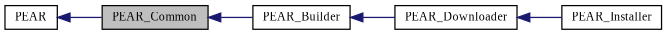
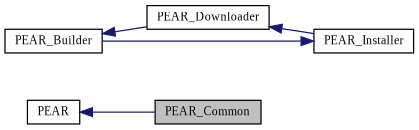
  digraph {
    fontname="Liberation Serif"
    rankdir=LR
    node [color=black fillcolor=white fontname="Liberation Serif" fontsize=10 shape=record style=filled]
    edge [color=midnightblue dir=back fontname="Liberation Serif" fontsize=10 labelfontname=Helvetica labelfontsize=10 style=solid]
    n1 [fillcolor=grey75 fontcolor=black height=0.2 label=PEAR_Common width=0.4]
    n2 [height=0.2 label=PEAR_Builder width=0.4]
    n3 [height=0.2 label=PEAR_Downloader width=0.4]
    n4 [height=0.2 label=PEAR_Installer width=0.4]
    n5 [height=0.2 label=PEAR width=0.4]
-   n1 -> n2
+   n4 -> n2
    n2 -> n3
    n3 -> n4
    n5 -> n1
  }
